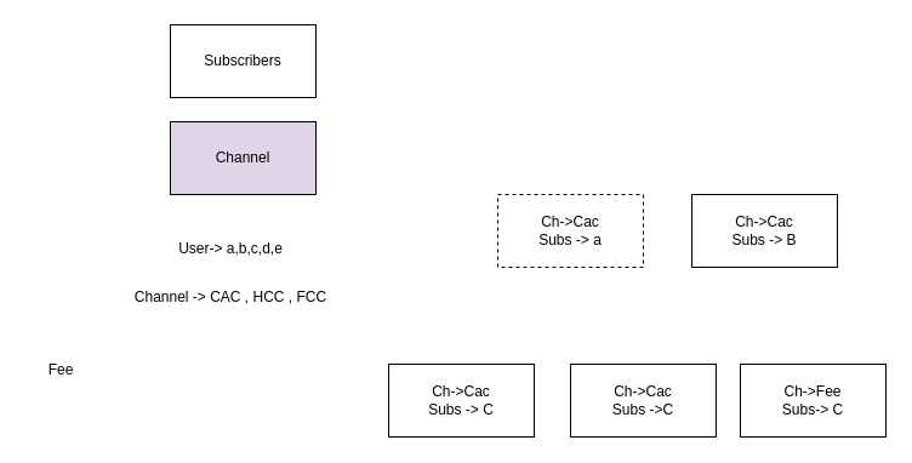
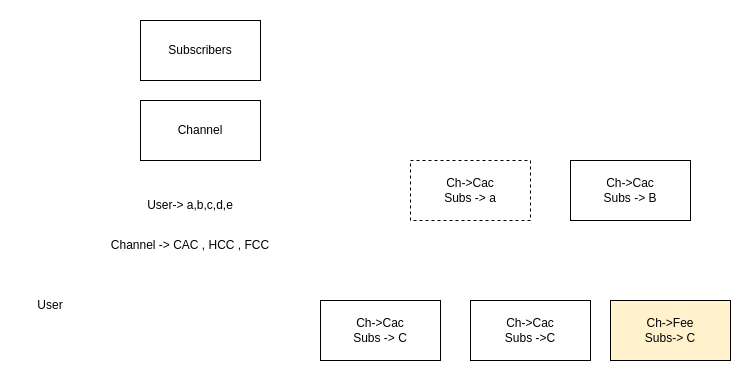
  <mxCell id="0" />
  <mxCell id="1" parent="0" />
  <mxCell id="2" value="Subscribers" style="whiteSpace=wrap;html=1;" vertex="1" parent="1"><mxGeometry x="140" y="20" width="120" height="60" as="geometry" /></mxCell>
- <mxCell id="3" value="Channel" style="whiteSpace=wrap;html=1;fillColor=#e1d5e7;" vertex="1" parent="1"><mxGeometry x="140" y="100" width="120" height="60" as="geometry" /></mxCell>
+ <mxCell id="3" value="Channel" style="whiteSpace=wrap;html=1;" vertex="1" parent="1"><mxGeometry x="140" y="100" width="120" height="60" as="geometry" /></mxCell>
  <mxCell id="4" value="User-&amp;gt; a,b,c,d,e" style="text;strokeColor=none;align=center;fillColor=none;html=1;verticalAlign=middle;whiteSpace=wrap;rounded=0;" vertex="1" parent="1"><mxGeometry x="60" y="190" width="260" height="30" as="geometry" /></mxCell>
  <mxCell id="5" value="Channel -&amp;gt; CAC , HCC , FCC" style="text;strokeColor=none;align=center;fillColor=none;html=1;verticalAlign=middle;whiteSpace=wrap;rounded=0;" vertex="1" parent="1"><mxGeometry x="60" y="230" width="260" height="30" as="geometry" /></mxCell>
- <mxCell id="6" value="Fee" style="text;strokeColor=none;align=center;fillColor=none;html=1;verticalAlign=middle;whiteSpace=wrap;rounded=0;" vertex="1" parent="1"><mxGeometry x="20" y="290" width="60" height="30" as="geometry" /></mxCell>
+ <mxCell id="6" value="User" style="text;strokeColor=none;align=center;fillColor=none;html=1;verticalAlign=middle;whiteSpace=wrap;rounded=0;" vertex="1" parent="1"><mxGeometry x="20" y="290" width="60" height="30" as="geometry" /></mxCell>
  <mxCell id="7" value="Ch-&amp;gt;Cac&lt;br&gt;Subs -&amp;gt; a" style="whiteSpace=wrap;html=1;dashed=1;" vertex="1" parent="1"><mxGeometry x="410" y="160" width="120" height="60" as="geometry" /></mxCell>
  <mxCell id="8" value="Ch-&amp;gt;Cac&lt;br&gt;Subs -&amp;gt; B" style="whiteSpace=wrap;html=1;" vertex="1" parent="1"><mxGeometry x="570" y="160" width="120" height="60" as="geometry" /></mxCell>
  <mxCell id="9" value="Ch-&amp;gt;Cac&lt;br&gt;Subs -&amp;gt; C" style="whiteSpace=wrap;html=1;" vertex="1" parent="1"><mxGeometry x="320" y="300" width="120" height="60" as="geometry" /></mxCell>
  <mxCell id="10" value="Ch-&amp;gt;Cac&lt;br&gt;Subs -&amp;gt;C" style="whiteSpace=wrap;html=1;" vertex="1" parent="1"><mxGeometry x="470" y="300" width="120" height="60" as="geometry" /></mxCell>
- <mxCell id="11" value="Ch-&amp;gt;Fee&lt;br&gt;Subs-&amp;gt; C" style="whiteSpace=wrap;html=1;" vertex="1" parent="1"><mxGeometry x="610" y="300" width="120" height="60" as="geometry" /></mxCell>
+ <mxCell id="11" value="Ch-&amp;gt;Fee&lt;br&gt;Subs-&amp;gt; C" style="whiteSpace=wrap;html=1;fillColor=#fff2cc;" vertex="1" parent="1"><mxGeometry x="610" y="300" width="120" height="60" as="geometry" /></mxCell>
